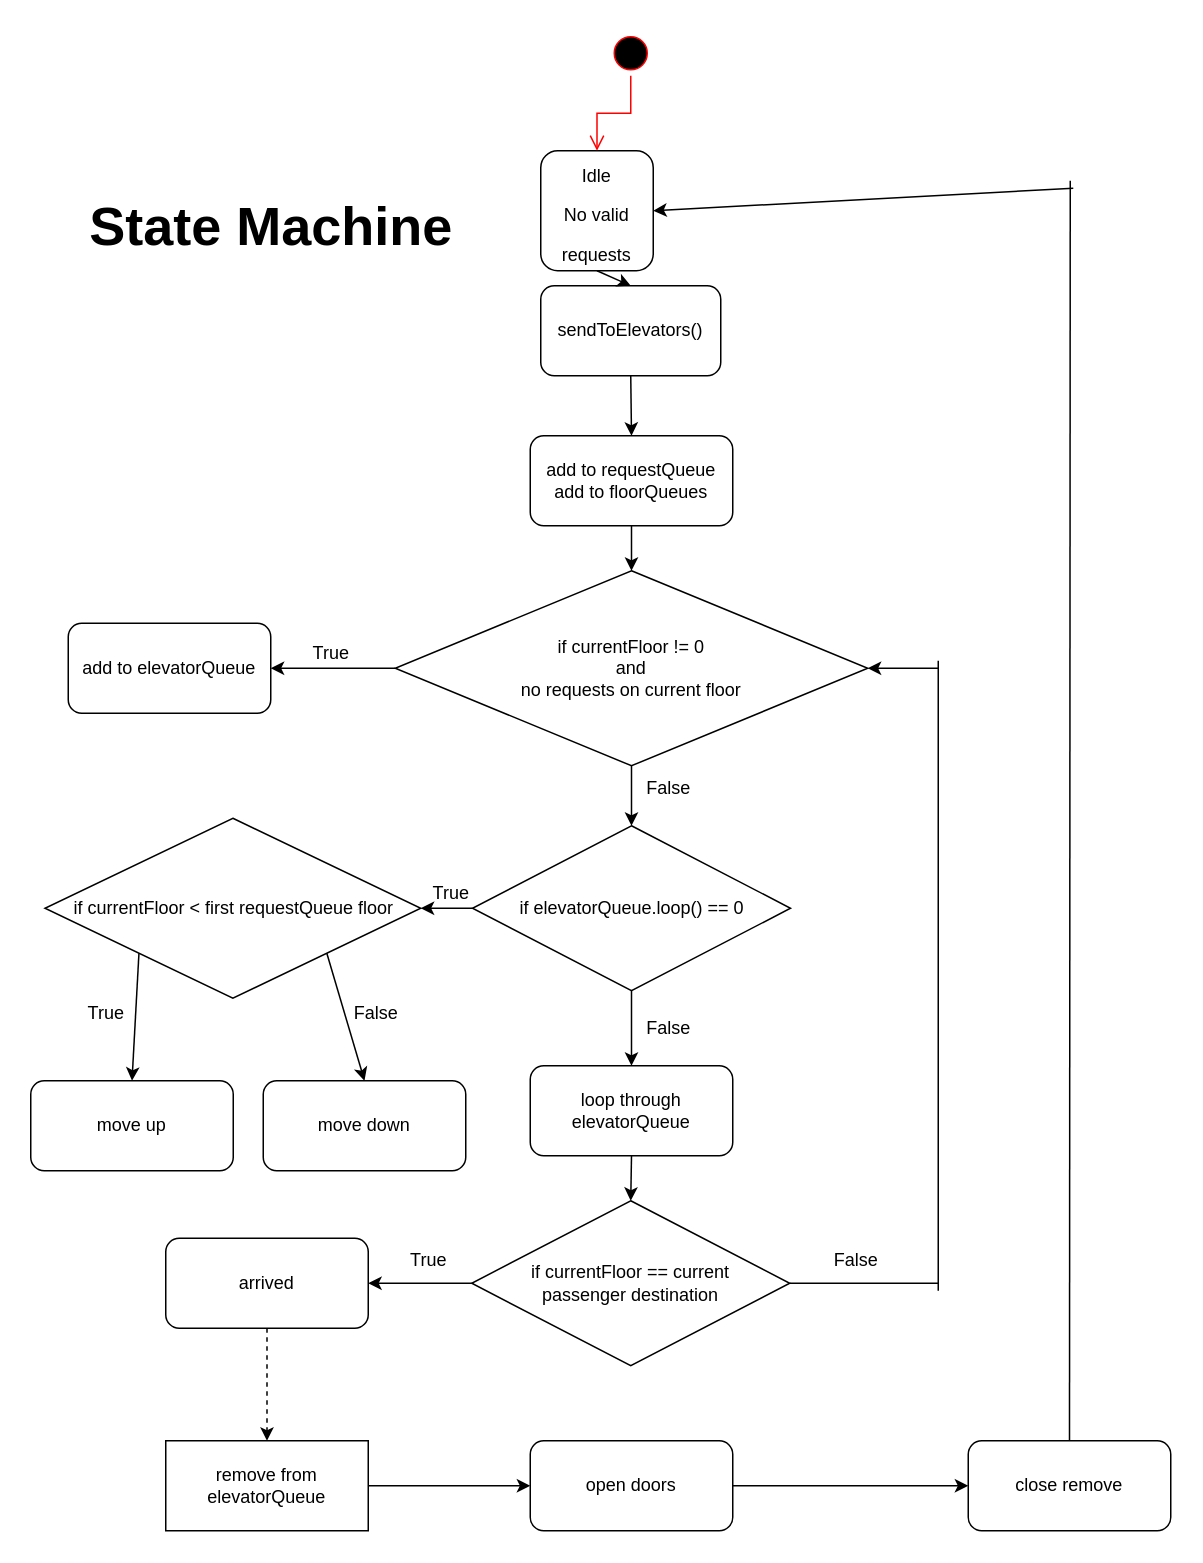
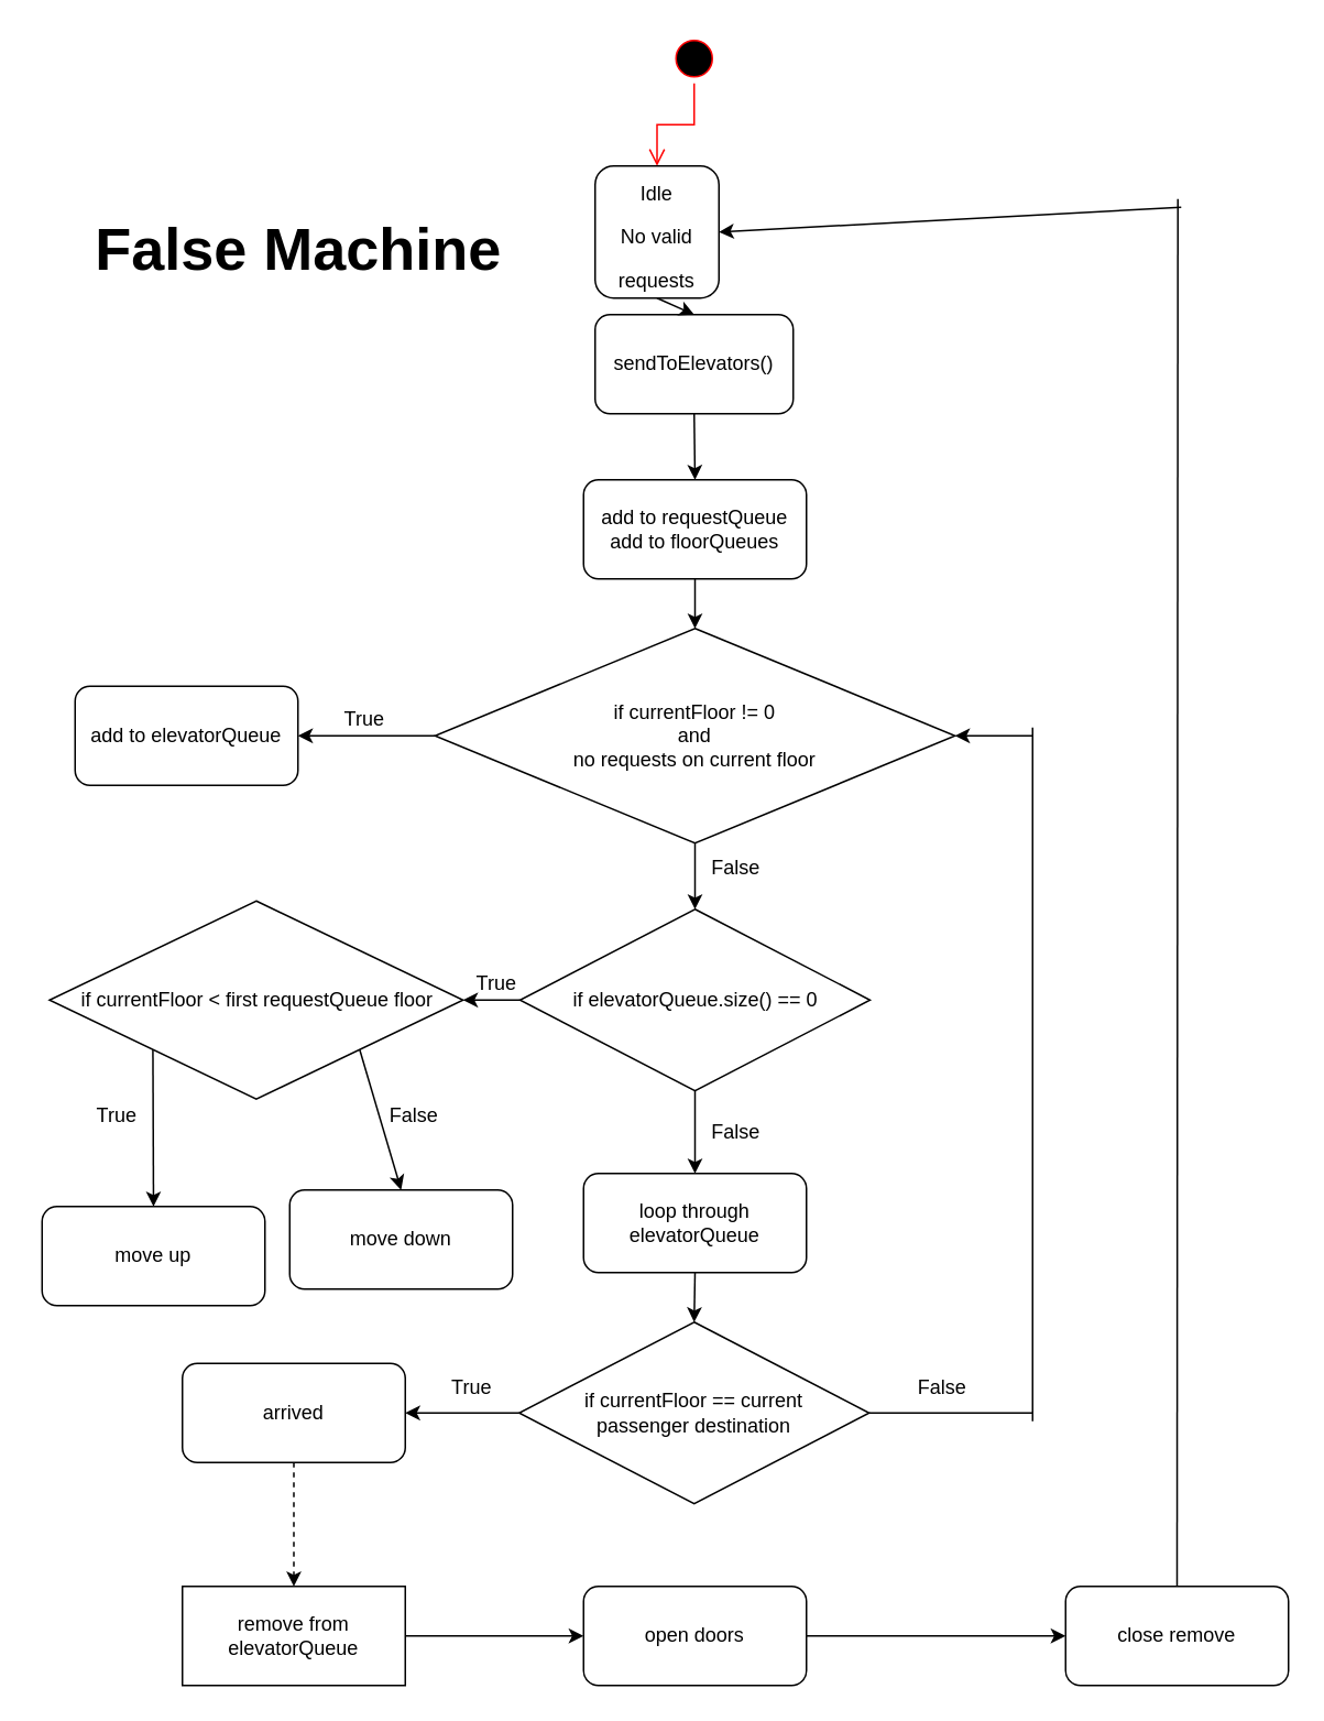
  <mxCell id="0" />
  <mxCell id="1" parent="0" />
  <mxCell id="2" value="" style="ellipse;html=1;shape=startState;fillColor=#000000;strokeColor=#ff0000;" vertex="1" parent="1"><mxGeometry x="405" y="20" width="30" height="30" as="geometry" /></mxCell>
  <mxCell id="3" value="" style="edgeStyle=orthogonalEdgeStyle;html=1;verticalAlign=bottom;endArrow=open;endSize=8;strokeColor=#ff0000;rounded=0;entryX=0.5;entryY=0;entryDx=0;entryDy=0;" edge="1" source="2" parent="1" target="5"><mxGeometry relative="1" as="geometry"><mxPoint x="420" y="110" as="targetPoint" /></mxGeometry></mxCell>
- <mxCell id="4" value="&lt;b&gt;&lt;font style=&quot;font-size: 36px;&quot;&gt;State Machine&lt;/font&gt;&lt;/b&gt;" style="text;html=1;align=center;verticalAlign=middle;resizable=0;points=[];autosize=1;strokeColor=none;fillColor=none;" vertex="1" parent="1"><mxGeometry x="45" y="120" width="270" height="60" as="geometry" /></mxCell>
+ <mxCell id="4" value="&lt;b&gt;&lt;font style=&quot;font-size: 36px;&quot;&gt;False Machine&lt;/font&gt;&lt;/b&gt;" style="text;html=1;align=center;verticalAlign=middle;resizable=0;points=[];autosize=1;strokeColor=none;fillColor=none;" vertex="1" parent="1"><mxGeometry x="45" y="120" width="270" height="60" as="geometry" /></mxCell>
  <mxCell id="5" value="&lt;font style=&quot;font-size: 12px;&quot;&gt;Idle&lt;br&gt;No valid requests&lt;br&gt;&lt;/font&gt;" style="rounded=1;whiteSpace=wrap;html=1;fontSize=22;" vertex="1" parent="1"><mxGeometry x="360" y="100" width="75" height="80" as="geometry" /></mxCell>
  <mxCell id="6" value="sendToElevators()" style="rounded=1;whiteSpace=wrap;html=1;fontSize=12;" vertex="1" parent="1"><mxGeometry x="360" y="190" width="120" height="60" as="geometry" /></mxCell>
  <mxCell id="7" value="" style="endArrow=classic;html=1;rounded=0;fontSize=12;exitX=0.5;exitY=1;exitDx=0;exitDy=0;entryX=0.5;entryY=0;entryDx=0;entryDy=0;" edge="1" parent="1" source="5" target="6"><mxGeometry width="50" height="50" relative="1" as="geometry"><mxPoint x="555" y="370" as="sourcePoint" /><mxPoint x="605" y="320" as="targetPoint" /></mxGeometry></mxCell>
  <mxCell id="8" value="add to requestQueue&lt;br&gt;add to floorQueues" style="rounded=1;whiteSpace=wrap;html=1;fontSize=12;" vertex="1" parent="1"><mxGeometry x="353" y="290" width="135" height="60" as="geometry" /></mxCell>
  <mxCell id="9" value="" style="endArrow=classic;html=1;rounded=0;fontSize=12;exitX=0.5;exitY=1;exitDx=0;exitDy=0;entryX=0.5;entryY=0;entryDx=0;entryDy=0;" edge="1" parent="1" source="6" target="8"><mxGeometry width="50" height="50" relative="1" as="geometry"><mxPoint x="430" y="160" as="sourcePoint" /><mxPoint x="430" y="200" as="targetPoint" /></mxGeometry></mxCell>
  <mxCell id="10" value="" style="endArrow=classic;html=1;rounded=0;fontSize=12;exitX=0.5;exitY=1;exitDx=0;exitDy=0;entryX=0.5;entryY=0;entryDx=0;entryDy=0;" edge="1" parent="1" source="8" target="11"><mxGeometry width="50" height="50" relative="1" as="geometry"><mxPoint x="430" y="260" as="sourcePoint" /><mxPoint x="420" y="400" as="targetPoint" /></mxGeometry></mxCell>
  <mxCell id="11" value="if currentFloor != 0&lt;br&gt;and&lt;br&gt;no requests on current floor" style="rhombus;whiteSpace=wrap;html=1;fontSize=12;" vertex="1" parent="1"><mxGeometry x="263" y="380" width="315" height="130" as="geometry" /></mxCell>
  <mxCell id="12" value="add to elevatorQueue" style="rounded=1;whiteSpace=wrap;html=1;fontSize=12;" vertex="1" parent="1"><mxGeometry x="45" y="415" width="135" height="60" as="geometry" /></mxCell>
  <mxCell id="13" value="" style="endArrow=classic;html=1;rounded=0;fontSize=12;exitX=0;exitY=0.5;exitDx=0;exitDy=0;entryX=1;entryY=0.5;entryDx=0;entryDy=0;" edge="1" parent="1" source="11" target="12"><mxGeometry width="50" height="50" relative="1" as="geometry"><mxPoint x="431" y="360" as="sourcePoint" /><mxPoint x="431" y="390" as="targetPoint" /></mxGeometry></mxCell>
  <mxCell id="14" value="True" style="text;html=1;align=center;verticalAlign=middle;resizable=0;points=[];autosize=1;strokeColor=none;fillColor=none;fontSize=12;" vertex="1" parent="1"><mxGeometry x="195" y="420" width="50" height="30" as="geometry" /></mxCell>
  <mxCell id="15" value="False" style="text;html=1;align=center;verticalAlign=middle;resizable=0;points=[];autosize=1;strokeColor=none;fillColor=none;fontSize=12;" vertex="1" parent="1"><mxGeometry x="420" y="510" width="50" height="30" as="geometry" /></mxCell>
  <mxCell id="16" value="" style="endArrow=classic;html=1;rounded=0;fontSize=12;exitX=0.5;exitY=1;exitDx=0;exitDy=0;entryX=0.5;entryY=0;entryDx=0;entryDy=0;" edge="1" parent="1" source="11" target="17"><mxGeometry width="50" height="50" relative="1" as="geometry"><mxPoint x="431" y="360" as="sourcePoint" /><mxPoint x="425" y="560" as="targetPoint" /></mxGeometry></mxCell>
- <mxCell id="17" value="if elevatorQueue.loop() == 0" style="rhombus;whiteSpace=wrap;html=1;fontSize=12;" vertex="1" parent="1"><mxGeometry x="314.5" y="550" width="212" height="110" as="geometry" /></mxCell>
+ <mxCell id="17" value="if elevatorQueue.size() == 0" style="rhombus;whiteSpace=wrap;html=1;fontSize=12;" vertex="1" parent="1"><mxGeometry x="314.5" y="550" width="212" height="110" as="geometry" /></mxCell>
  <mxCell id="18" value="if currentFloor &amp;lt; first requestQueue floor" style="rhombus;whiteSpace=wrap;html=1;fontSize=12;" vertex="1" parent="1"><mxGeometry x="29.5" y="545" width="250.5" height="120" as="geometry" /></mxCell>
  <mxCell id="19" value="" style="endArrow=classic;html=1;rounded=0;fontSize=12;exitX=0;exitY=0.5;exitDx=0;exitDy=0;entryX=1;entryY=0.5;entryDx=0;entryDy=0;" edge="1" parent="1" source="17" target="18"><mxGeometry width="50" height="50" relative="1" as="geometry"><mxPoint x="431" y="520" as="sourcePoint" /><mxPoint x="431" y="560" as="targetPoint" /></mxGeometry></mxCell>
  <mxCell id="20" value="True" style="text;html=1;align=center;verticalAlign=middle;resizable=0;points=[];autosize=1;strokeColor=none;fillColor=none;fontSize=12;" vertex="1" parent="1"><mxGeometry x="275" y="580" width="50" height="30" as="geometry" /></mxCell>
- <mxCell id="21" value="move up" style="rounded=1;whiteSpace=wrap;html=1;fontSize=12;" vertex="1" parent="1"><mxGeometry x="20" y="720" width="135" height="60" as="geometry" /></mxCell>
+ <mxCell id="21" value="move up" style="rounded=1;whiteSpace=wrap;html=1;fontSize=12;" vertex="1" parent="1"><mxGeometry x="25" y="730" width="135" height="60" as="geometry" /></mxCell>
  <mxCell id="22" value="move down" style="rounded=1;whiteSpace=wrap;html=1;fontSize=12;" vertex="1" parent="1"><mxGeometry x="175" y="720" width="135" height="60" as="geometry" /></mxCell>
  <mxCell id="23" value="" style="endArrow=classic;html=1;rounded=0;fontSize=12;exitX=0;exitY=1;exitDx=0;exitDy=0;entryX=0.5;entryY=0;entryDx=0;entryDy=0;" edge="1" parent="1" source="18" target="21"><mxGeometry width="50" height="50" relative="1" as="geometry"><mxPoint x="431" y="520" as="sourcePoint" /><mxPoint x="431" y="560" as="targetPoint" /></mxGeometry></mxCell>
  <mxCell id="24" value="" style="endArrow=classic;html=1;rounded=0;fontSize=12;exitX=1;exitY=1;exitDx=0;exitDy=0;entryX=0.5;entryY=0;entryDx=0;entryDy=0;" edge="1" parent="1" source="18" target="22"><mxGeometry width="50" height="50" relative="1" as="geometry"><mxPoint x="98" y="645" as="sourcePoint" /><mxPoint x="93" y="730" as="targetPoint" /></mxGeometry></mxCell>
  <mxCell id="25" value="True" style="text;html=1;align=center;verticalAlign=middle;resizable=0;points=[];autosize=1;strokeColor=none;fillColor=none;fontSize=12;" vertex="1" parent="1"><mxGeometry x="45" y="660" width="50" height="30" as="geometry" /></mxCell>
  <mxCell id="26" value="False" style="text;html=1;align=center;verticalAlign=middle;resizable=0;points=[];autosize=1;strokeColor=none;fillColor=none;fontSize=12;" vertex="1" parent="1"><mxGeometry x="225" y="660" width="50" height="30" as="geometry" /></mxCell>
  <mxCell id="27" value="" style="endArrow=classic;html=1;rounded=0;fontSize=12;exitX=0.5;exitY=1;exitDx=0;exitDy=0;entryX=0.5;entryY=0;entryDx=0;entryDy=0;" edge="1" parent="1" source="17" target="29"><mxGeometry width="50" height="50" relative="1" as="geometry"><mxPoint x="431" y="520" as="sourcePoint" /><mxPoint x="420" y="700" as="targetPoint" /></mxGeometry></mxCell>
  <mxCell id="28" value="False" style="text;html=1;align=center;verticalAlign=middle;resizable=0;points=[];autosize=1;strokeColor=none;fillColor=none;fontSize=12;" vertex="1" parent="1"><mxGeometry x="420" y="670" width="50" height="30" as="geometry" /></mxCell>
  <mxCell id="29" value="loop through&lt;br&gt;elevatorQueue" style="rounded=1;whiteSpace=wrap;html=1;fontSize=12;" vertex="1" parent="1"><mxGeometry x="353" y="710" width="135" height="60" as="geometry" /></mxCell>
  <mxCell id="30" value="if currentFloor == current&lt;br&gt;passenger destination" style="rhombus;whiteSpace=wrap;html=1;fontSize=12;" vertex="1" parent="1"><mxGeometry x="314" y="800" width="212" height="110" as="geometry" /></mxCell>
  <mxCell id="31" value="" style="endArrow=classic;html=1;rounded=0;fontSize=12;exitX=0.5;exitY=1;exitDx=0;exitDy=0;entryX=0.5;entryY=0;entryDx=0;entryDy=0;" edge="1" parent="1" source="29" target="30"><mxGeometry width="50" height="50" relative="1" as="geometry"><mxPoint x="98" y="645" as="sourcePoint" /><mxPoint x="93" y="730" as="targetPoint" /></mxGeometry></mxCell>
  <mxCell id="32" value="arrived" style="rounded=1;whiteSpace=wrap;html=1;fontSize=12;" vertex="1" parent="1"><mxGeometry x="110" y="825" width="135" height="60" as="geometry" /></mxCell>
  <mxCell id="33" value="" style="endArrow=classic;html=1;rounded=0;fontSize=12;exitX=0;exitY=0.5;exitDx=0;exitDy=0;entryX=1;entryY=0.5;entryDx=0;entryDy=0;" edge="1" parent="1" source="30" target="32"><mxGeometry width="50" height="50" relative="1" as="geometry"><mxPoint x="98" y="645" as="sourcePoint" /><mxPoint x="93" y="730" as="targetPoint" /></mxGeometry></mxCell>
  <mxCell id="34" value="" style="endArrow=none;html=1;rounded=0;fontSize=12;exitX=1;exitY=0.5;exitDx=0;exitDy=0;" edge="1" parent="1" source="30"><mxGeometry width="50" height="50" relative="1" as="geometry"><mxPoint x="415" y="510" as="sourcePoint" /><mxPoint x="625" y="855" as="targetPoint" /></mxGeometry></mxCell>
  <mxCell id="35" value="" style="endArrow=none;html=1;rounded=0;fontSize=12;" edge="1" parent="1"><mxGeometry width="50" height="50" relative="1" as="geometry"><mxPoint x="625" y="860" as="sourcePoint" /><mxPoint x="625" y="440" as="targetPoint" /></mxGeometry></mxCell>
  <mxCell id="36" value="" style="endArrow=classic;html=1;rounded=0;fontSize=12;entryX=1;entryY=0.5;entryDx=0;entryDy=0;" edge="1" parent="1" target="11"><mxGeometry width="50" height="50" relative="1" as="geometry"><mxPoint x="625" y="445" as="sourcePoint" /><mxPoint x="253" y="730" as="targetPoint" /></mxGeometry></mxCell>
  <mxCell id="37" value="remove from&lt;br&gt;elevatorQueue" style="whiteSpace=wrap;html=1;fontSize=12;rounded=0;" vertex="1" parent="1"><mxGeometry x="110" y="960" width="135" height="60" as="geometry" /></mxCell>
  <mxCell id="38" value="" style="endArrow=classic;html=1;rounded=0;fontSize=12;exitX=0.5;exitY=1;exitDx=0;exitDy=0;entryX=0.5;entryY=0;entryDx=0;entryDy=0;dashed=1;" edge="1" parent="1" source="32" target="37"><mxGeometry width="50" height="50" relative="1" as="geometry"><mxPoint x="324" y="865" as="sourcePoint" /><mxPoint x="255" y="865" as="targetPoint" /></mxGeometry></mxCell>
  <mxCell id="39" value="open doors" style="rounded=1;whiteSpace=wrap;html=1;fontSize=12;" vertex="1" parent="1"><mxGeometry x="353" y="960" width="135" height="60" as="geometry" /></mxCell>
  <mxCell id="40" value="" style="endArrow=classic;html=1;rounded=0;fontSize=12;exitX=1;exitY=0.5;exitDx=0;exitDy=0;entryX=0;entryY=0.5;entryDx=0;entryDy=0;" edge="1" parent="1" source="37" target="39"><mxGeometry width="50" height="50" relative="1" as="geometry"><mxPoint x="188" y="895" as="sourcePoint" /><mxPoint x="188" y="970" as="targetPoint" /></mxGeometry></mxCell>
  <mxCell id="41" value="close remove" style="rounded=1;whiteSpace=wrap;html=1;fontSize=12;" vertex="1" parent="1"><mxGeometry x="645" y="960" width="135" height="60" as="geometry" /></mxCell>
  <mxCell id="42" value="" style="endArrow=classic;html=1;rounded=0;fontSize=12;exitX=1;exitY=0.5;exitDx=0;exitDy=0;entryX=0;entryY=0.5;entryDx=0;entryDy=0;" edge="1" parent="1" source="39" target="41"><mxGeometry width="50" height="50" relative="1" as="geometry"><mxPoint x="255" y="1000" as="sourcePoint" /><mxPoint x="363" y="1000" as="targetPoint" /></mxGeometry></mxCell>
  <mxCell id="43" value="" style="endArrow=none;html=1;rounded=0;fontSize=12;exitX=0.5;exitY=0;exitDx=0;exitDy=0;" edge="1" parent="1" source="41"><mxGeometry width="50" height="50" relative="1" as="geometry"><mxPoint x="635" y="870" as="sourcePoint" /><mxPoint x="713" y="120" as="targetPoint" /></mxGeometry></mxCell>
  <mxCell id="44" value="" style="endArrow=classic;html=1;rounded=0;fontSize=12;entryX=1;entryY=0.5;entryDx=0;entryDy=0;" edge="1" parent="1" target="5"><mxGeometry width="50" height="50" relative="1" as="geometry"><mxPoint x="715" y="125" as="sourcePoint" /><mxPoint x="430" y="200" as="targetPoint" /></mxGeometry></mxCell>
  <mxCell id="45" value="True" style="text;html=1;align=center;verticalAlign=middle;resizable=0;points=[];autosize=1;strokeColor=none;fillColor=none;fontSize=12;" vertex="1" parent="1"><mxGeometry x="260" y="825" width="50" height="30" as="geometry" /></mxCell>
  <mxCell id="46" value="False" style="text;html=1;align=center;verticalAlign=middle;resizable=0;points=[];autosize=1;strokeColor=none;fillColor=none;fontSize=12;" vertex="1" parent="1"><mxGeometry x="545" y="825" width="50" height="30" as="geometry" /></mxCell>
